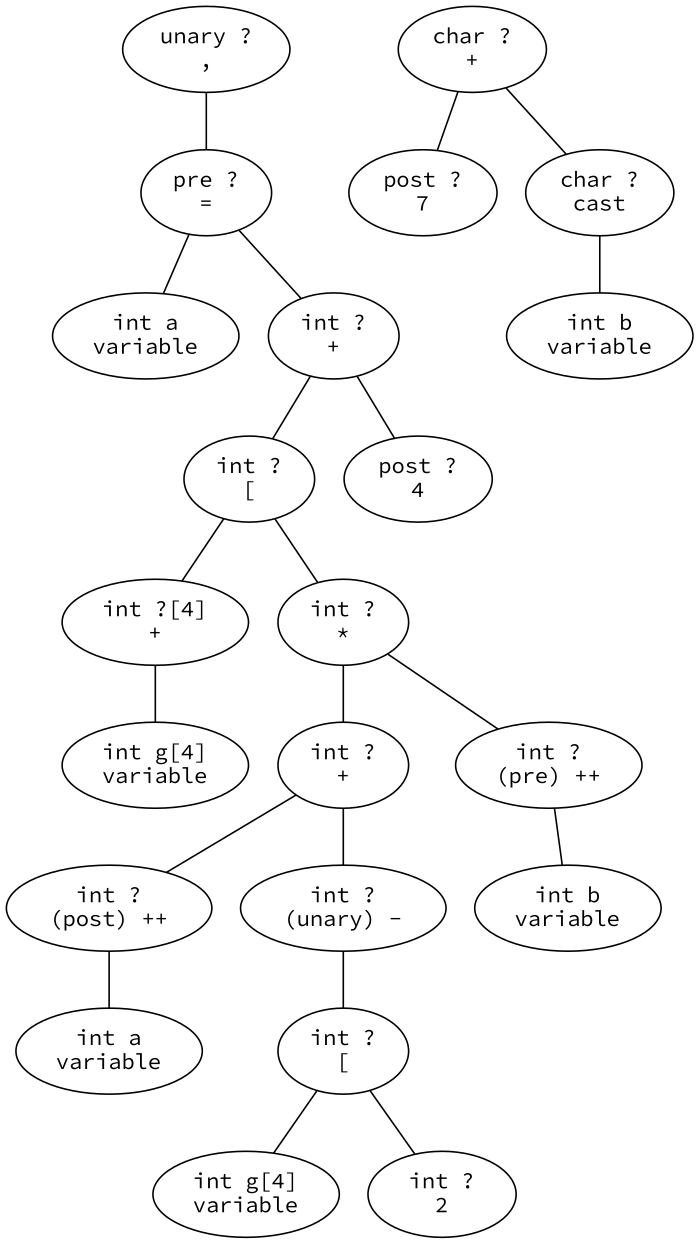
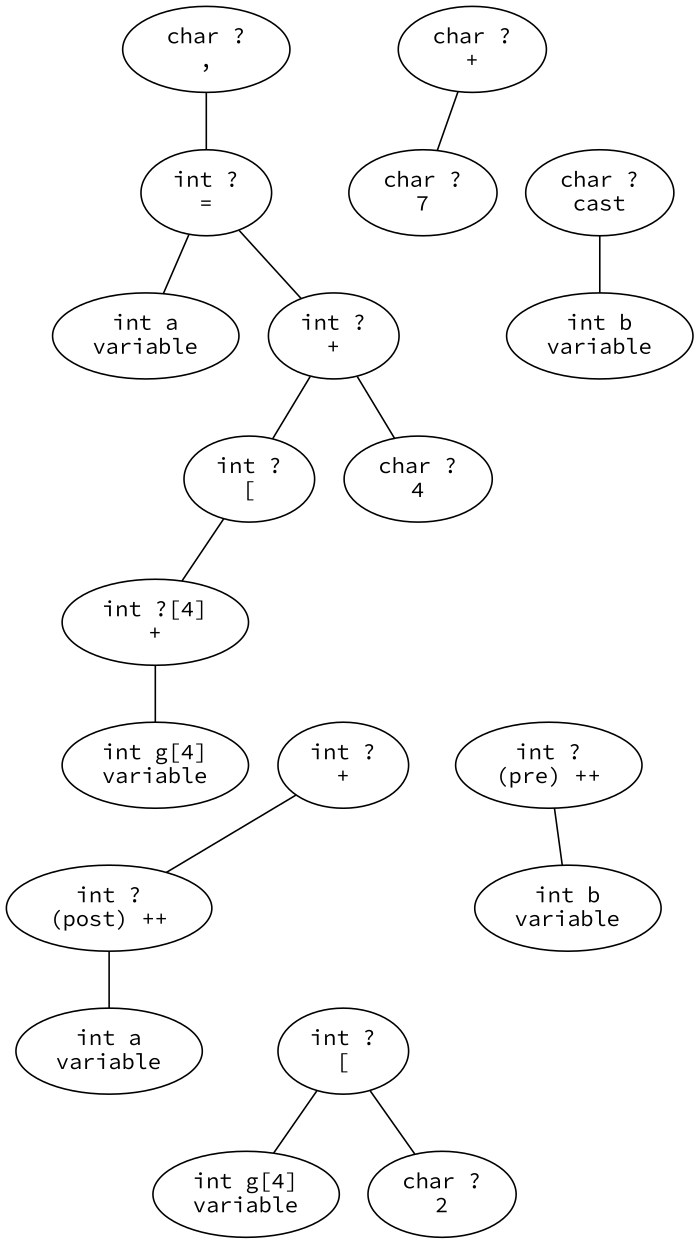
  graph {
    fontname="Source Code Pro"
    node [fontname="Source Code Pro"]
    edge [fontname="Source Code Pro"]
-   n1 [label="unary ?\n,"]
-   n2 [label="pre ?\n="]
+   n1 [label="char ?\n,"]
+   n2 [label="int ?\n="]
    n3 [label="int a\nvariable"]
    n4 [label="int ?\n+"]
    n5 [label="char ?\n+"]
-   n6 [label="post ?\n7"]
+   n6 [label="char ?\n7"]
    n7 [label="char ?\ncast"]
    n8 [label="int ?\n["]
-   n9 [label="post ?\n4"]
+   n9 [label="char ?\n4"]
    n10 [label="int b\nvariable"]
    n11 [label="int ?[4]\n+"]
-   n12 [label="int ?\n*"]
    n13 [label="int g[4]\nvariable"]
    n14 [label="int ?\n+"]
    n15 [label="int ?\n(pre) ++"]
    n16 [label="int ?\n(post) ++"]
-   n17 [label="int ?\n(unary) -"]
    n18 [label="int b\nvariable"]
    n19 [label="int a\nvariable"]
    n20 [label="int ?\n["]
    n21 [label="int g[4]\nvariable"]
-   n22 [label="int ?\n2"]
+   n22 [label="char ?\n2"]
    n1 -- n2
    n2 -- n3
    n2 -- n4
    n4 -- n8
    n4 -- n9
    n5 -- n6
-   n5 -- n7
    n7 -- n10
    n8 -- n11
-   n8 -- n12
    n11 -- n13
-   n12 -- n14
-   n12 -- n15
    n14 -- n16
-   n14 -- n17
    n15 -- n18
    n16 -- n19
-   n17 -- n20
    n20 -- n21
    n20 -- n22
  }
